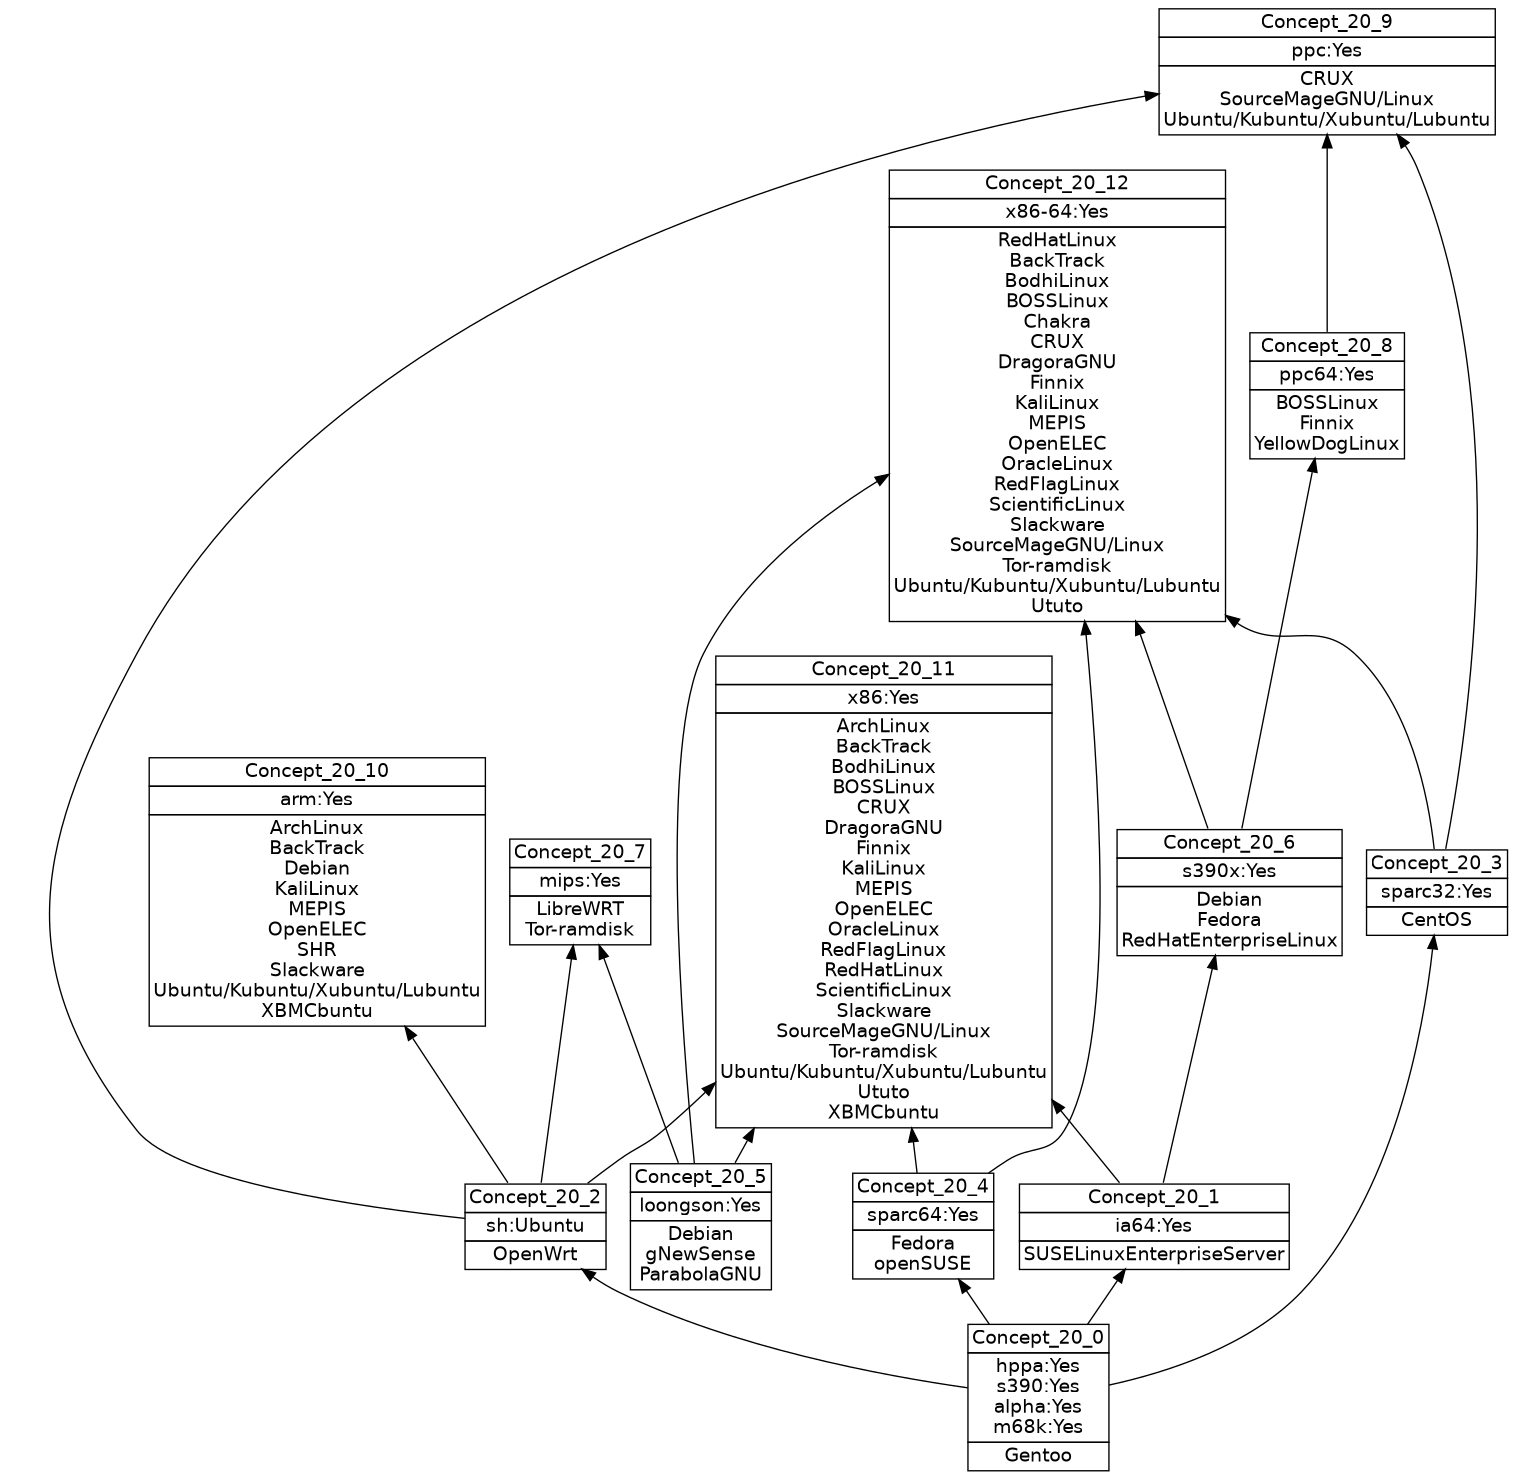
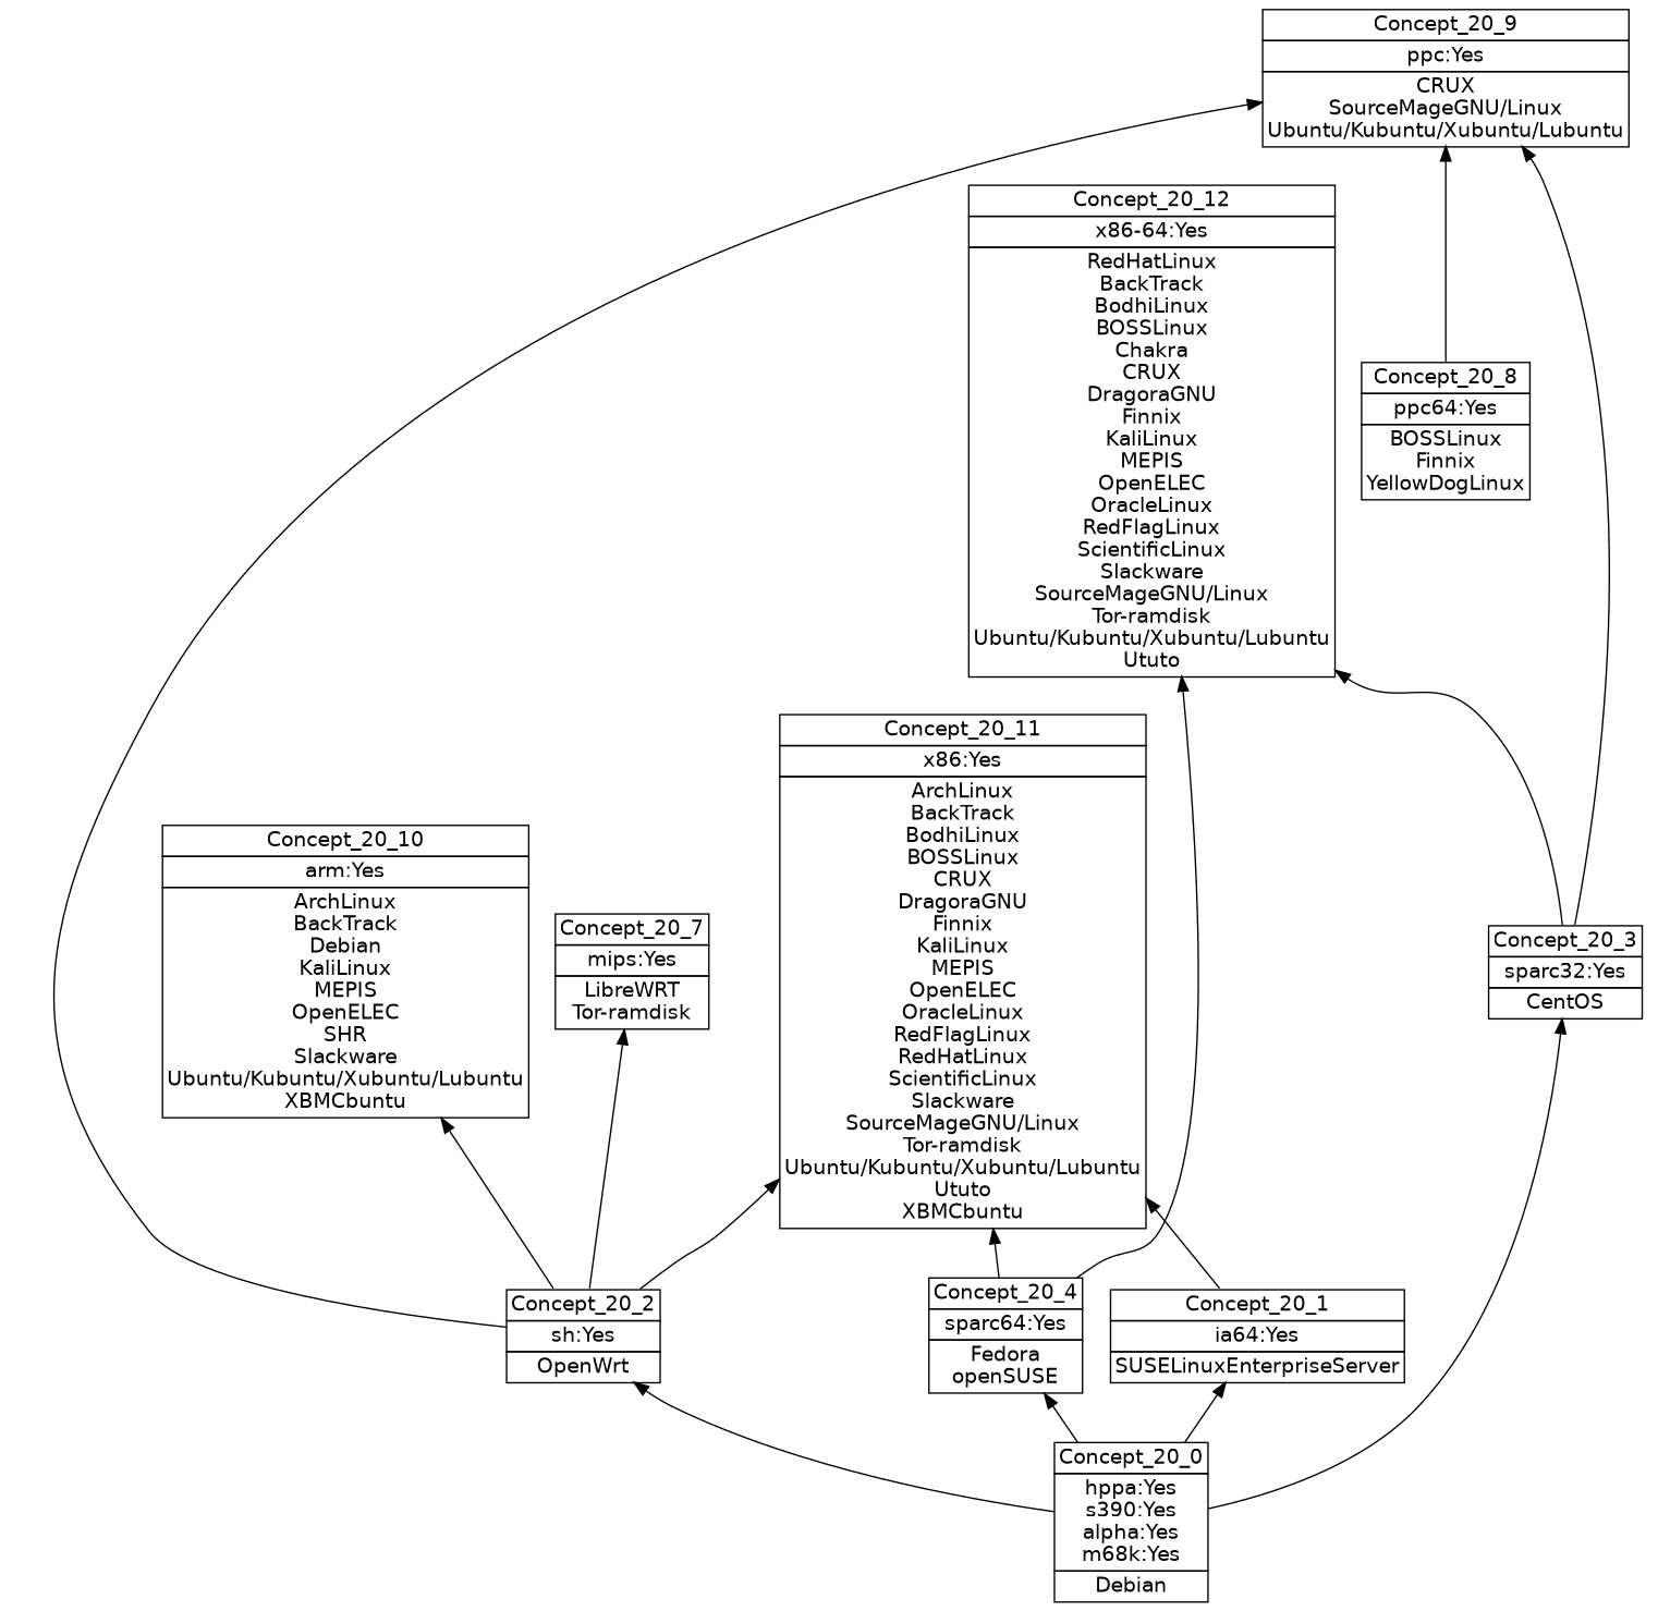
  digraph {
    nodesep=0.2
    rankdir=BT
    ranksep=0.3
    node [fontname="DejaVu Sans" margin="0.03,0.03" shape=none]
    edge [headport=p tailport=p]
-   n1 [label=<<table border="0" cellborder="1" cellspacing="0" port="p"><tr><td>Concept_20_0</td></tr><tr><td>hppa:Yes<br/>s390:Yes<br/>alpha:Yes<br/>m68k:Yes<br/></td></tr><tr><td>Gentoo<br/></td></tr></table>>]
-   n2 [label=<<table border="0" cellborder="1" cellspacing="0" port="p"><tr><td>Concept_20_2</td></tr><tr><td>sh:Ubuntu<br/></td></tr><tr><td>OpenWrt<br/></td></tr></table>>]
+   n1 [label=<<table border="0" cellborder="1" cellspacing="0" port="p"><tr><td>Concept_20_0</td></tr><tr><td>hppa:Yes<br/>s390:Yes<br/>alpha:Yes<br/>m68k:Yes<br/></td></tr><tr><td>Debian<br/></td></tr></table>>]
+   n2 [label=<<table border="0" cellborder="1" cellspacing="0" port="p"><tr><td>Concept_20_2</td></tr><tr><td>sh:Yes<br/></td></tr><tr><td>OpenWrt<br/></td></tr></table>>]
    n3 [label=<<table border="0" cellborder="1" cellspacing="0" port="p"><tr><td>Concept_20_1</td></tr><tr><td>ia64:Yes<br/></td></tr><tr><td>SUSELinuxEnterpriseServer<br/></td></tr></table>>]
    n4 [label=<<table border="0" cellborder="1" cellspacing="0" port="p"><tr><td>Concept_20_3</td></tr><tr><td>sparc32:Yes<br/></td></tr><tr><td>CentOS<br/></td></tr></table>>]
    n5 [label=<<table border="0" cellborder="1" cellspacing="0" port="p"><tr><td>Concept_20_4</td></tr><tr><td>sparc64:Yes<br/></td></tr><tr><td>Fedora<br/>openSUSE<br/></td></tr></table>>]
    n6 [label=<<table border="0" cellborder="1" cellspacing="0" port="p"><tr><td>Concept_20_7</td></tr><tr><td>mips:Yes<br/></td></tr><tr><td>LibreWRT<br/>Tor-ramdisk<br/></td></tr></table>>]
    n7 [label=<<table border="0" cellborder="1" cellspacing="0" port="p"><tr><td>Concept_20_9</td></tr><tr><td>ppc:Yes<br/></td></tr><tr><td>CRUX<br/>SourceMageGNU/Linux<br/>Ubuntu/Kubuntu/Xubuntu/Lubuntu<br/></td></tr></table>>]
    n8 [label=<<table border="0" cellborder="1" cellspacing="0" port="p"><tr><td>Concept_20_10</td></tr><tr><td>arm:Yes<br/></td></tr><tr><td>ArchLinux<br/>BackTrack<br/>Debian<br/>KaliLinux<br/>MEPIS<br/>OpenELEC<br/>SHR<br/>Slackware<br/>Ubuntu/Kubuntu/Xubuntu/Lubuntu<br/>XBMCbuntu<br/></td></tr></table>>]
    n9 [label=<<table border="0" cellborder="1" cellspacing="0" port="p"><tr><td>Concept_20_11</td></tr><tr><td>x86:Yes<br/></td></tr><tr><td>ArchLinux<br/>BackTrack<br/>BodhiLinux<br/>BOSSLinux<br/>CRUX<br/>DragoraGNU<br/>Finnix<br/>KaliLinux<br/>MEPIS<br/>OpenELEC<br/>OracleLinux<br/>RedFlagLinux<br/>RedHatLinux<br/>ScientificLinux<br/>Slackware<br/>SourceMageGNU/Linux<br/>Tor-ramdisk<br/>Ubuntu/Kubuntu/Xubuntu/Lubuntu<br/>Ututo<br/>XBMCbuntu<br/></td></tr></table>>]
-   n10 [label=<<table border="0" cellborder="1" cellspacing="0" port="p"><tr><td>Concept_20_6</td></tr><tr><td>s390x:Yes<br/></td></tr><tr><td>Debian<br/>Fedora<br/>RedHatEnterpriseLinux<br/></td></tr></table>>]
    n11 [label=<<table border="0" cellborder="1" cellspacing="0" port="p"><tr><td>Concept_20_12</td></tr><tr><td>x86-64:Yes<br/></td></tr><tr><td>RedHatLinux<br/>BackTrack<br/>BodhiLinux<br/>BOSSLinux<br/>Chakra<br/>CRUX<br/>DragoraGNU<br/>Finnix<br/>KaliLinux<br/>MEPIS<br/>OpenELEC<br/>OracleLinux<br/>RedFlagLinux<br/>ScientificLinux<br/>Slackware<br/>SourceMageGNU/Linux<br/>Tor-ramdisk<br/>Ubuntu/Kubuntu/Xubuntu/Lubuntu<br/>Ututo<br/></td></tr></table>>]
    n12 [label=<<table border="0" cellborder="1" cellspacing="0" port="p"><tr><td>Concept_20_8</td></tr><tr><td>ppc64:Yes<br/></td></tr><tr><td>BOSSLinux<br/>Finnix<br/>YellowDogLinux<br/></td></tr></table>>]
-   n13 [label=<<table border="0" cellborder="1" cellspacing="0" port="p"><tr><td>Concept_20_5</td></tr><tr><td>loongson:Yes<br/></td></tr><tr><td>Debian<br/>gNewSense<br/>ParabolaGNU<br/></td></tr></table>>]
    n1 -> n2
    n1 -> n3
    n1 -> n4
    n1 -> n5
    n2 -> n6
    n2 -> n7
    n2 -> n8
    n2 -> n9
    n3 -> n9
-   n3 -> n10
    n4 -> n7
    n4 -> n11
    n5 -> n9
    n5 -> n11
-   n10 -> n11
-   n10 -> n12
    n12 -> n7
-   n13 -> n6
-   n13 -> n9
-   n13 -> n11
  }
